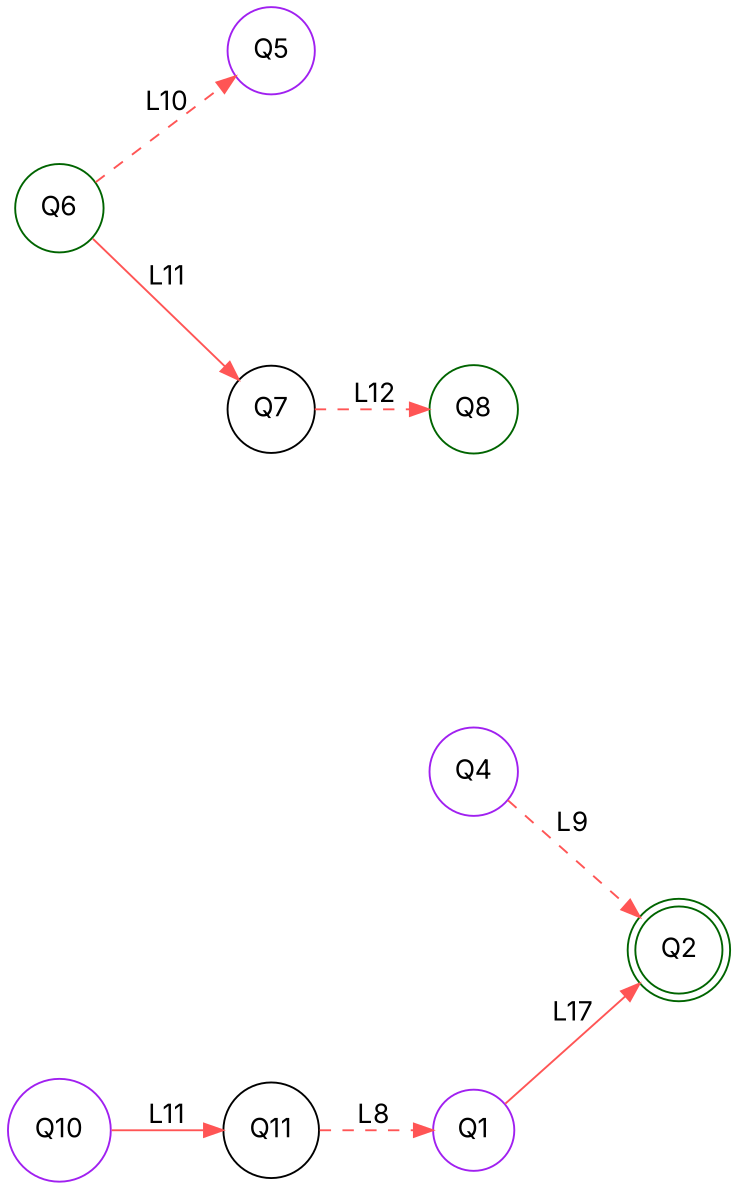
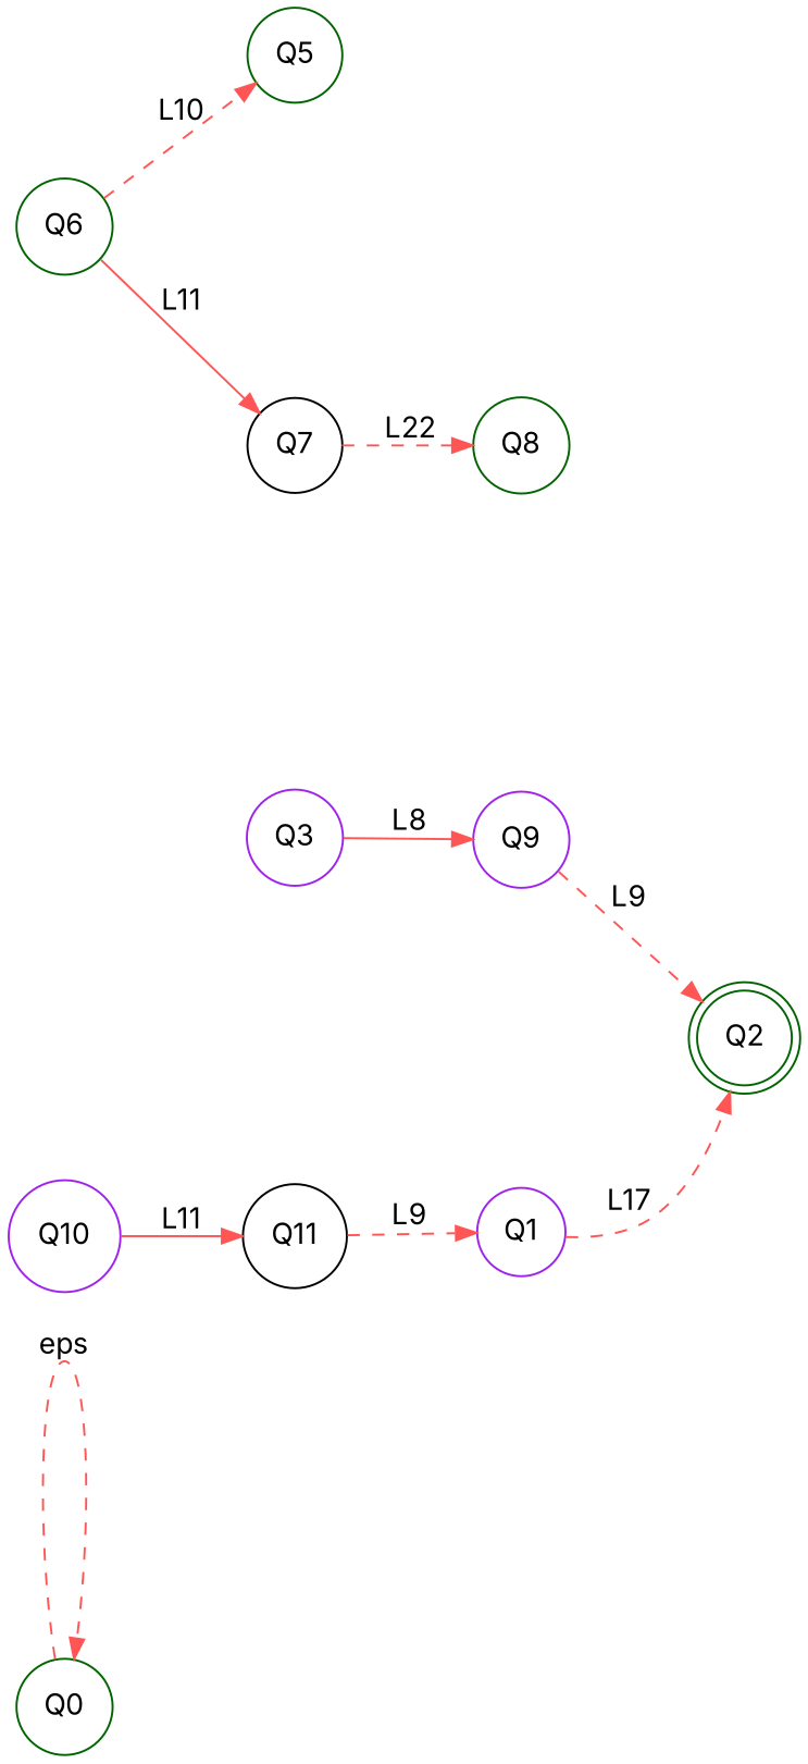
  digraph {
    fontname=Inter
    nodesep=2.0
    rankdir=LR
    node [color=purple fontname=Inter shape=circle]
    edge [color="#ff5555" fontname=Inter style=dashed]
+   Q0 [color=darkgreen]
    Q1
    Q2 [color=darkgreen peripheries=2]
-   Q4
-   Q5
+   Q3
+   Q4 [label=Q9]
+   Q5 [color=darkgreen]
    Q6 [color=darkgreen]
    Q7 [color=black]
    Q8 [color=darkgreen]
    Q10
    Q11 [color=black]
-   Q1 -> Q2 [label=L17 style=solid]
+   Q0 -> Q0 [label=eps]
+   Q1 -> Q2 [label=L17]
+   Q3 -> Q4 [label=L8 style=solid]
    Q4 -> Q2 [label=L9]
    Q6 -> Q5 [label=L10]
    Q6 -> Q7 [label=L11 style=solid]
-   Q7 -> Q8 [label=L12]
+   Q7 -> Q8 [label=L22]
    Q10 -> Q11 [label=L11 style=solid]
-   Q11 -> Q1 [label=L8]
+   Q11 -> Q1 [label=L9]
  }
